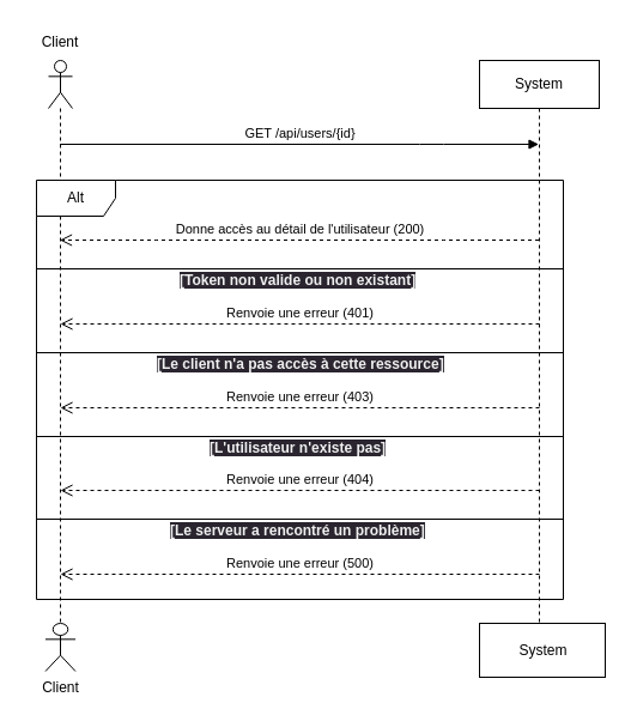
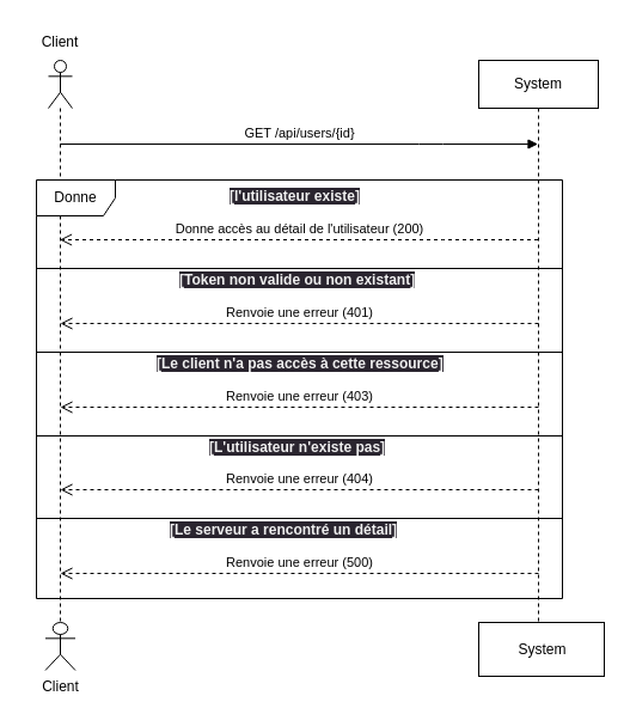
  <mxCell id="0" />
  <mxCell id="1" parent="0" />
  <mxCell id="2" value="System" style="shape=umlLifeline;perimeter=lifelinePerimeter;whiteSpace=wrap;html=1;container=1;collapsible=0;recursiveResize=0;outlineConnect=0;" parent="1" vertex="1"><mxGeometry x="400" y="50" width="100" height="470" as="geometry" /></mxCell>
  <mxCell id="3" value="GET /api/users/{id}" style="html=1;verticalAlign=bottom;endArrow=block;" parent="2" edge="1"><mxGeometry width="80" relative="1" as="geometry"><mxPoint x="-350.333" y="70.0" as="sourcePoint" /><mxPoint x="49.5" y="70.0" as="targetPoint" /><Array as="points"><mxPoint x="-40" y="70" /></Array></mxGeometry></mxCell>
  <mxCell id="4" value="Donne accès au détail de l'utilisateur (200)" style="html=1;verticalAlign=bottom;endArrow=open;dashed=1;endSize=8;" parent="2" edge="1"><mxGeometry relative="1" as="geometry"><mxPoint x="49.5" y="150" as="sourcePoint" /><mxPoint x="-350.5" y="150" as="targetPoint" /><Array as="points"><mxPoint x="-40" y="150" /><mxPoint x="-260" y="150" /></Array></mxGeometry></mxCell>
  <mxCell id="5" value="" style="line;strokeWidth=1;align=left;verticalAlign=middle;spacingTop=-1;spacingLeft=3;spacingRight=3;rotatable=0;labelPosition=right;points=[];portConstraint=eastwest;labelBackgroundColor=#F4F1DE;rounded=0;" parent="2" vertex="1"><mxGeometry x="-370" y="379" width="440" height="8" as="geometry" /></mxCell>
  <mxCell id="6" value="Renvoie une erreur (500)" style="html=1;verticalAlign=bottom;endArrow=open;dashed=1;endSize=8;" parent="2" edge="1"><mxGeometry relative="1" as="geometry"><mxPoint x="50" y="429" as="sourcePoint" /><mxPoint x="-350" y="429" as="targetPoint" /><Array as="points"><mxPoint x="-9.5" y="429" /></Array><mxPoint as="offset" /></mxGeometry></mxCell>
  <mxCell id="7" value="" style="line;strokeWidth=1;align=left;verticalAlign=middle;spacingTop=-1;spacingLeft=3;spacingRight=3;rotatable=0;labelPosition=right;points=[];portConstraint=eastwest;labelBackgroundColor=#F4F1DE;rounded=0;" parent="2" vertex="1"><mxGeometry x="-370" y="310" width="440" height="8" as="geometry" /></mxCell>
  <mxCell id="8" value="&lt;span style=&quot;color: rgb(240, 240, 240); font-family: Helvetica; font-size: 12px; font-style: normal; font-variant-ligatures: normal; font-variant-caps: normal; font-weight: 700; letter-spacing: normal; orphans: 2; text-align: center; text-indent: 0px; text-transform: none; widows: 2; word-spacing: 0px; -webkit-text-stroke-width: 0px; background-color: rgb(42, 37, 47); text-decoration-thickness: initial; text-decoration-style: initial; text-decoration-color: initial; float: none; display: inline !important;&quot;&gt;[L'utilisateur n'existe pas]&lt;/span&gt;" style="text;whiteSpace=wrap;html=1;" parent="2" vertex="1"><mxGeometry x="-227.5" y="310" width="155" height="40" as="geometry" /></mxCell>
  <mxCell id="9" value="Renvoie une erreur (404)" style="html=1;verticalAlign=bottom;endArrow=open;dashed=1;endSize=8;" parent="2" edge="1"><mxGeometry relative="1" as="geometry"><mxPoint x="50" y="359" as="sourcePoint" /><mxPoint x="-350" y="359" as="targetPoint" /><Array as="points"><mxPoint x="-9.5" y="359" /></Array><mxPoint as="offset" /></mxGeometry></mxCell>
  <mxCell id="10" value="" style="shape=umlLifeline;participant=umlActor;perimeter=lifelinePerimeter;whiteSpace=wrap;html=1;container=1;collapsible=0;recursiveResize=0;verticalAlign=top;spacingTop=36;outlineConnect=0;fontStyle=1" parent="1" vertex="1"><mxGeometry x="40" y="50" width="20" height="470" as="geometry" /></mxCell>
  <mxCell id="11" value="Client" style="text;html=1;strokeColor=none;fillColor=none;align=center;verticalAlign=middle;whiteSpace=wrap;rounded=0;" parent="1" vertex="1"><mxGeometry x="20" y="20" width="60" height="30" as="geometry" /></mxCell>
  <mxCell id="12" value="Client" style="shape=umlActor;verticalLabelPosition=bottom;verticalAlign=top;html=1;outlineConnect=0;" parent="1" vertex="1"><mxGeometry x="37.5" y="520" width="25" height="40" as="geometry" /></mxCell>
  <mxCell id="13" value="&lt;span style=&quot;&quot;&gt;System&lt;/span&gt;" style="html=1;" parent="1" vertex="1"><mxGeometry x="400" y="520" width="105" height="45" as="geometry" /></mxCell>
- <mxCell id="14" value="Alt" style="shape=umlFrame;whiteSpace=wrap;html=1;width=66;height=30;" parent="1" vertex="1"><mxGeometry x="29.99" y="150" width="440.01" height="350" as="geometry" /></mxCell>
+ <mxCell id="14" value="Donne" style="shape=umlFrame;whiteSpace=wrap;html=1;width=66;height=30;" parent="1" vertex="1"><mxGeometry x="29.99" y="150" width="440.01" height="350" as="geometry" /></mxCell>
  <mxCell id="15" value="" style="line;strokeWidth=1;align=left;verticalAlign=middle;spacingTop=-1;spacingLeft=3;spacingRight=3;rotatable=0;labelPosition=right;points=[];portConstraint=eastwest;labelBackgroundColor=#F4F1DE;rounded=0;" parent="1" vertex="1"><mxGeometry x="30" y="220" width="440" height="8" as="geometry" /></mxCell>
+ <mxCell id="16" value="&lt;span style=&quot;color: rgb(240, 240, 240); font-family: Helvetica; font-size: 12px; font-style: normal; font-variant-ligatures: normal; font-variant-caps: normal; font-weight: 700; letter-spacing: normal; orphans: 2; text-align: center; text-indent: 0px; text-transform: none; widows: 2; word-spacing: 0px; -webkit-text-stroke-width: 0px; background-color: rgb(42, 37, 47); text-decoration-thickness: initial; text-decoration-style: initial; text-decoration-color: initial; float: none; display: inline !important;&quot;&gt;[l'utilisateur existe]&lt;/span&gt;" style="text;whiteSpace=wrap;html=1;" parent="1" vertex="1"><mxGeometry x="190" y="150" width="120" height="40" as="geometry" /></mxCell>
  <mxCell id="17" value="&lt;span style=&quot;color: rgb(240, 240, 240); font-family: Helvetica; font-size: 12px; font-style: normal; font-variant-ligatures: normal; font-variant-caps: normal; font-weight: 700; letter-spacing: normal; orphans: 2; text-align: center; text-indent: 0px; text-transform: none; widows: 2; word-spacing: 0px; -webkit-text-stroke-width: 0px; background-color: rgb(42, 37, 47); text-decoration-thickness: initial; text-decoration-style: initial; text-decoration-color: initial; float: none; display: inline !important;&quot;&gt;[Token non valide ou non existant]&lt;/span&gt;" style="text;whiteSpace=wrap;html=1;" parent="1" vertex="1"><mxGeometry x="148.12" y="220" width="203.75" height="40" as="geometry" /></mxCell>
  <mxCell id="18" value="Renvoie une erreur (401)" style="html=1;verticalAlign=bottom;endArrow=open;dashed=1;endSize=8;" parent="1" edge="1"><mxGeometry relative="1" as="geometry"><mxPoint x="450" y="270" as="sourcePoint" /><mxPoint x="50" y="270" as="targetPoint" /><Array as="points"><mxPoint x="390.5" y="270" /></Array><mxPoint as="offset" /></mxGeometry></mxCell>
  <mxCell id="19" value="" style="line;strokeWidth=1;align=left;verticalAlign=middle;spacingTop=-1;spacingLeft=3;spacingRight=3;rotatable=0;labelPosition=right;points=[];portConstraint=eastwest;labelBackgroundColor=#F4F1DE;rounded=0;" parent="1" vertex="1"><mxGeometry x="29.99" y="290" width="440" height="8" as="geometry" /></mxCell>
  <mxCell id="20" value="&lt;span style=&quot;color: rgb(240, 240, 240); font-family: Helvetica; font-size: 12px; font-style: normal; font-variant-ligatures: normal; font-variant-caps: normal; font-weight: 700; letter-spacing: normal; orphans: 2; text-align: center; text-indent: 0px; text-transform: none; widows: 2; word-spacing: 0px; -webkit-text-stroke-width: 0px; background-color: rgb(42, 37, 47); text-decoration-thickness: initial; text-decoration-style: initial; text-decoration-color: initial; float: none; display: inline !important;&quot;&gt;[Le client n'a pas accès à cette ressource]&lt;/span&gt;" style="text;whiteSpace=wrap;html=1;" parent="1" vertex="1"><mxGeometry x="129.05" y="290" width="241.89" height="40" as="geometry" /></mxCell>
  <mxCell id="21" value="Renvoie une erreur (403)" style="html=1;verticalAlign=bottom;endArrow=open;dashed=1;endSize=8;" parent="1" edge="1"><mxGeometry relative="1" as="geometry"><mxPoint x="449.99" y="340" as="sourcePoint" /><mxPoint x="49.99" y="340" as="targetPoint" /><Array as="points"><mxPoint x="390.49" y="340" /></Array><mxPoint as="offset" /></mxGeometry></mxCell>
- <mxCell id="22" value="&lt;span style=&quot;color: rgb(240, 240, 240); font-family: Helvetica; font-size: 12px; font-style: normal; font-variant-ligatures: normal; font-variant-caps: normal; font-weight: 700; letter-spacing: normal; orphans: 2; text-align: center; text-indent: 0px; text-transform: none; widows: 2; word-spacing: 0px; -webkit-text-stroke-width: 0px; background-color: rgb(42, 37, 47); text-decoration-thickness: initial; text-decoration-style: initial; text-decoration-color: initial; float: none; display: inline !important;&quot;&gt;[Le serveur a rencontré un problème]&lt;/span&gt;" style="text;whiteSpace=wrap;html=1;" parent="1" vertex="1"><mxGeometry x="139.53" y="429" width="220.94" height="31" as="geometry" /></mxCell>
+ <mxCell id="22" value="&lt;span style=&quot;color: rgb(240, 240, 240); font-family: Helvetica; font-size: 12px; font-style: normal; font-variant-ligatures: normal; font-variant-caps: normal; font-weight: 700; letter-spacing: normal; orphans: 2; text-align: center; text-indent: 0px; text-transform: none; widows: 2; word-spacing: 0px; -webkit-text-stroke-width: 0px; background-color: rgb(42, 37, 47); text-decoration-thickness: initial; text-decoration-style: initial; text-decoration-color: initial; float: none; display: inline !important;&quot;&gt;[Le serveur a rencontré un détail]&lt;/span&gt;" style="text;whiteSpace=wrap;html=1;" parent="1" vertex="1"><mxGeometry x="139.53" y="429" width="220.94" height="31" as="geometry" /></mxCell>
